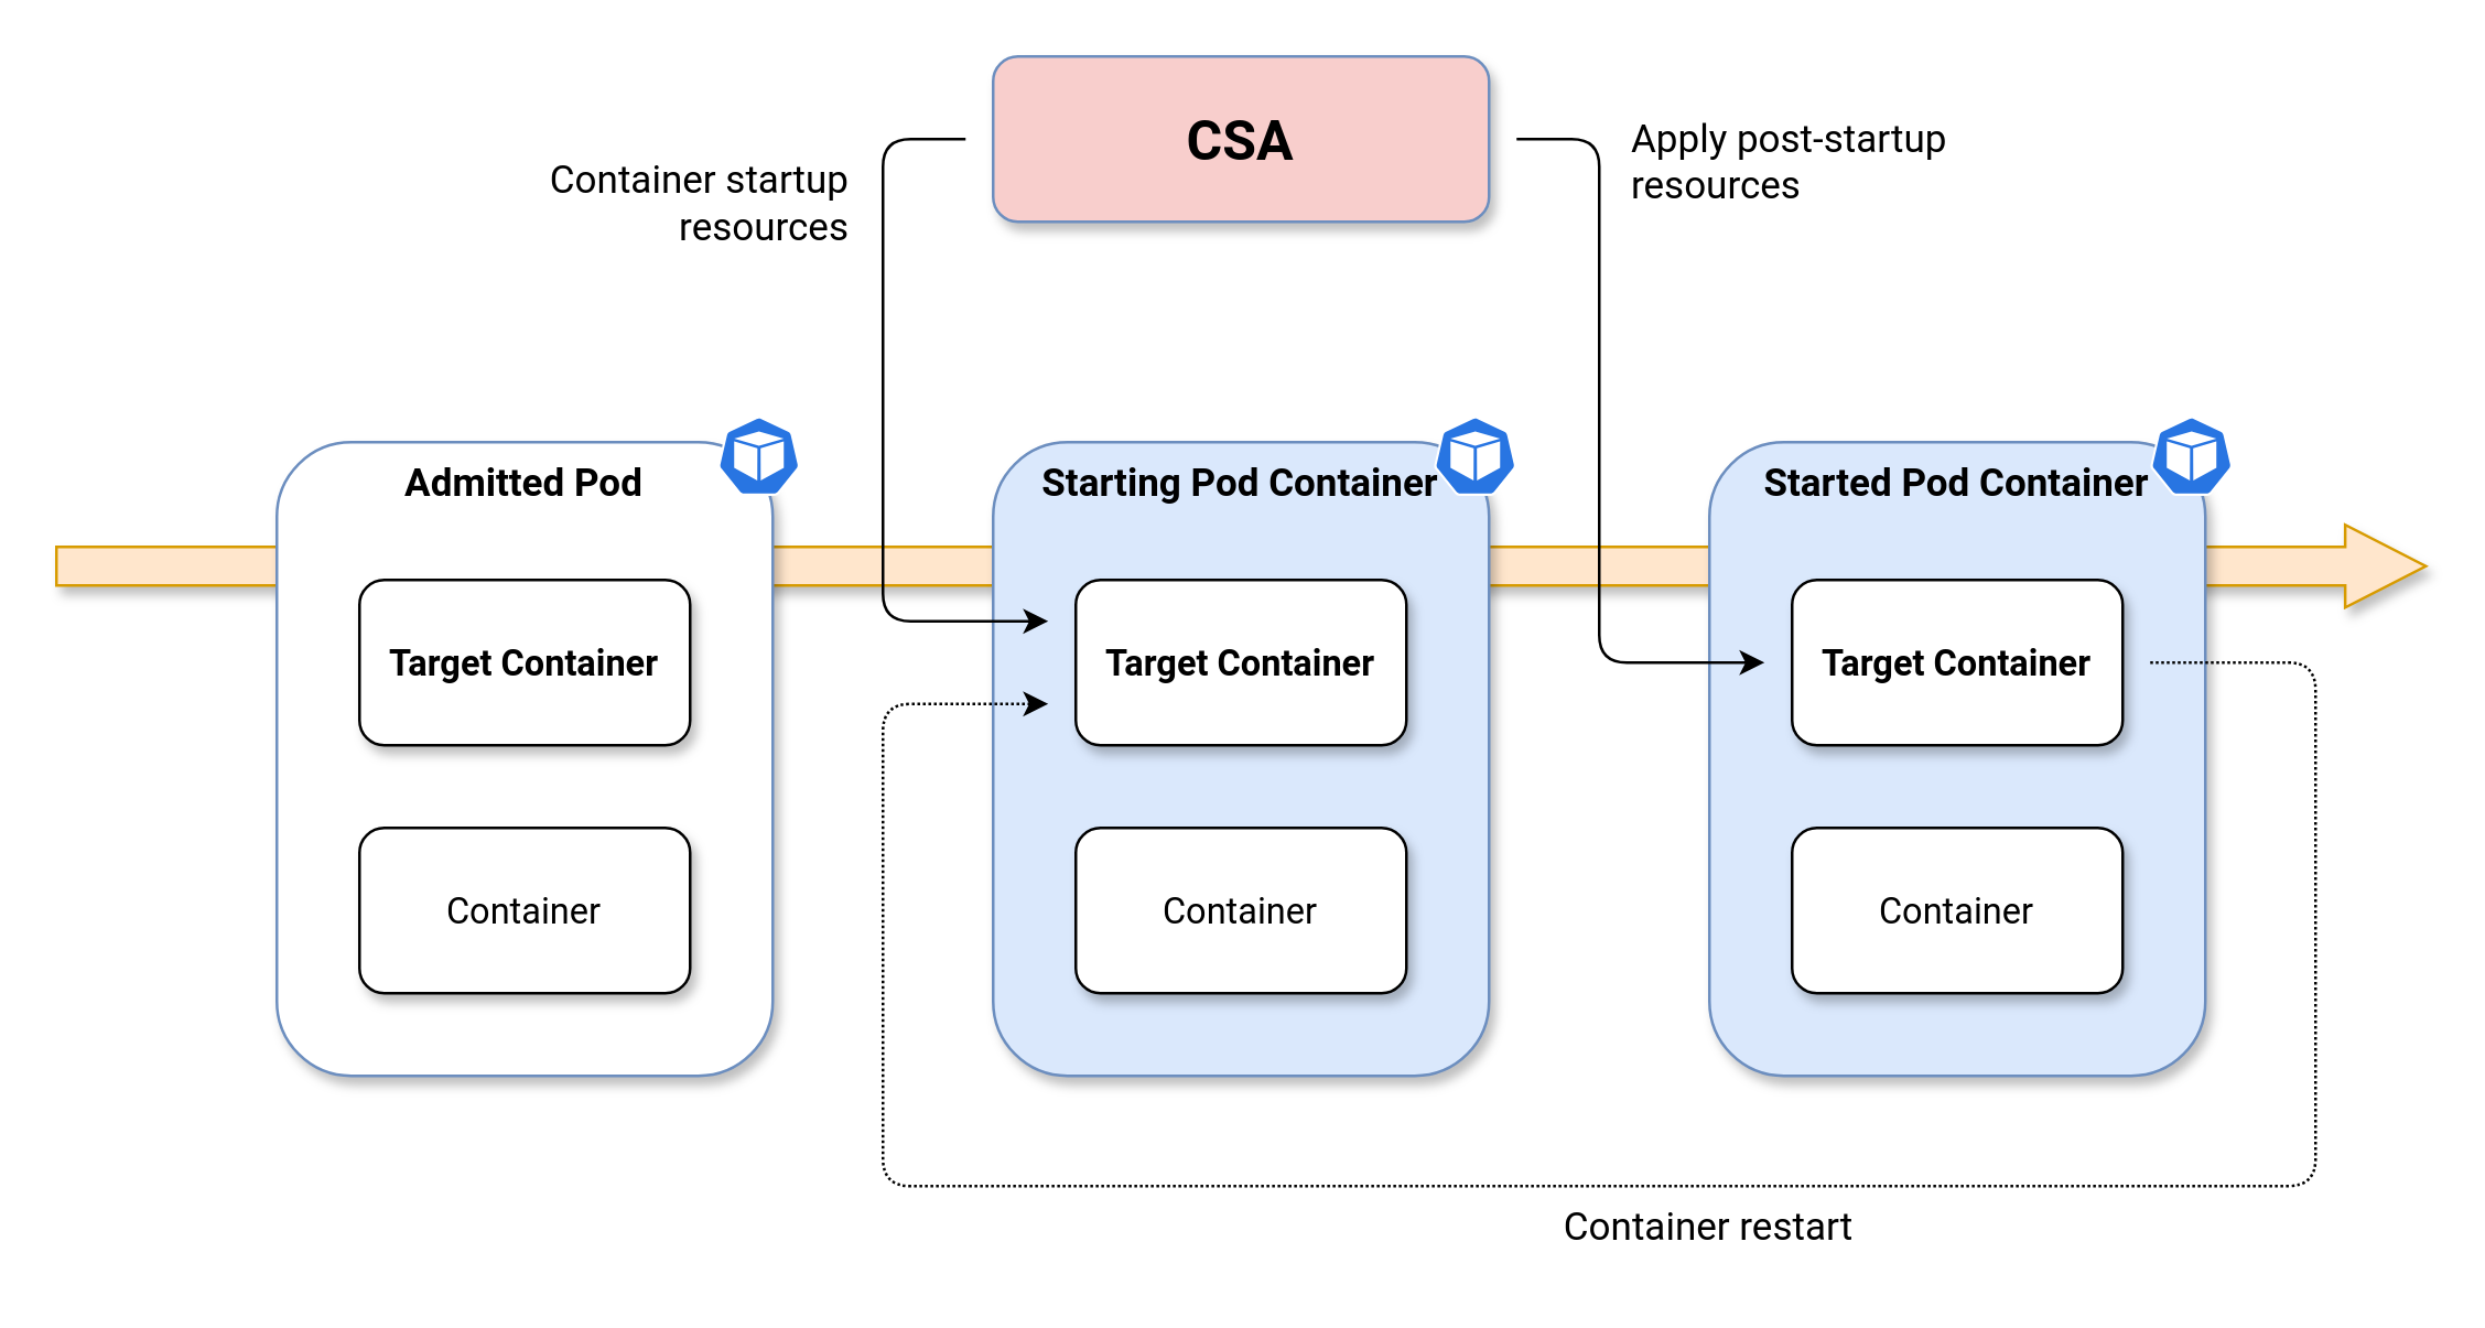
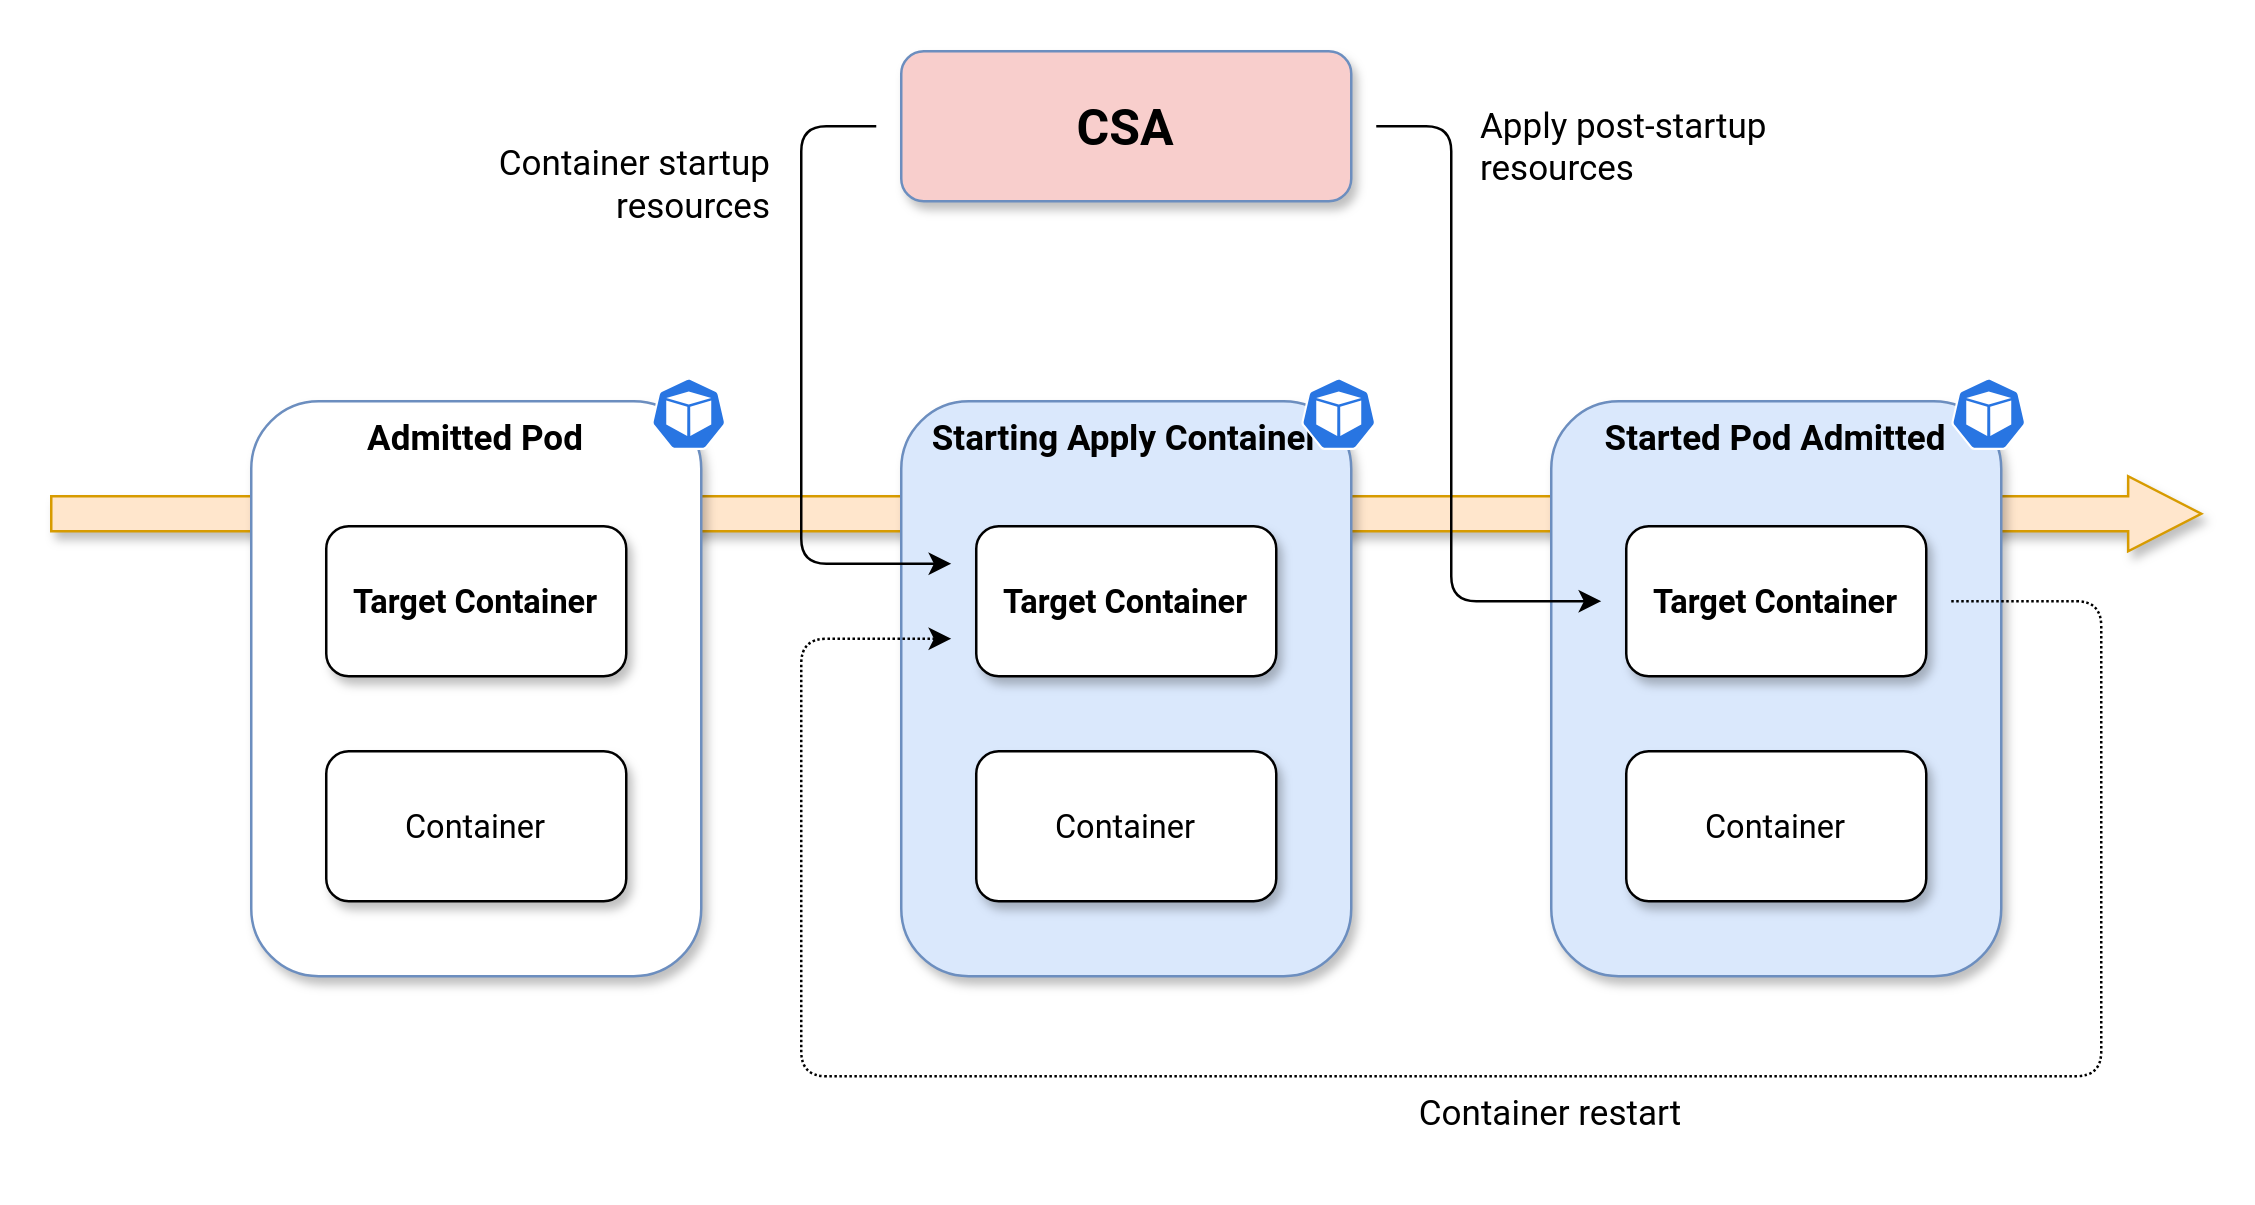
  <mxCell id="0" />
  <mxCell id="1" parent="0" />
  <mxCell id="2" value="" style="shape=singleArrow;whiteSpace=wrap;html=1;shadow=1;fontFamily=Roboto;fontSource=https%3A%2F%2Ffonts.googleapis.com%2Fcss%3Ffamily%3DRoboto;fontSize=14;fillColor=#ffe6cc;strokeColor=#d79b00;arrowWidth=0.467;arrowSize=0.034;sketch=0;gradientDirection=west;" parent="1" vertex="1"><mxGeometry x="20" y="190" width="860" height="30" as="geometry" /></mxCell>
  <mxCell id="3" value="Admitted Pod" style="rounded=1;whiteSpace=wrap;html=1;verticalAlign=top;fontSize=14;fontStyle=1;fontFamily=Roboto;fontSource=https%3A%2F%2Ffonts.googleapis.com%2Fcss%3Ffamily%3DRoboto;fillColor=#ffffff;strokeColor=#6c8ebf;shadow=1;glass=0;" parent="1" vertex="1"><mxGeometry x="100" y="160" width="180" height="230" as="geometry" /></mxCell>
  <mxCell id="4" value="Target Container" style="rounded=1;whiteSpace=wrap;html=1;fontSize=13;fontFamily=Roboto;fontSource=https%3A%2F%2Ffonts.googleapis.com%2Fcss%3Ffamily%3DRoboto;fontStyle=1;shadow=1;" parent="1" vertex="1"><mxGeometry x="130" y="210" width="120" height="60" as="geometry" /></mxCell>
  <mxCell id="5" value="Container" style="rounded=1;whiteSpace=wrap;html=1;fontSize=13;fontFamily=Roboto;fontSource=https%3A%2F%2Ffonts.googleapis.com%2Fcss%3Ffamily%3DRoboto;shadow=1;" parent="1" vertex="1"><mxGeometry x="130" y="300" width="120" height="60" as="geometry" /></mxCell>
  <mxCell id="6" value="" style="sketch=0;html=1;dashed=0;whitespace=wrap;fillColor=#2875E2;strokeColor=#ffffff;points=[[0.005,0.63,0],[0.1,0.2,0],[0.9,0.2,0],[0.5,0,0],[0.995,0.63,0],[0.72,0.99,0],[0.5,1,0],[0.28,0.99,0]];shape=mxgraph.kubernetes.icon;prIcon=pod" parent="1" vertex="1"><mxGeometry x="260" y="150" width="30" height="30" as="geometry" /></mxCell>
- <mxCell id="7" value="Starting Pod Container" style="rounded=1;whiteSpace=wrap;html=1;verticalAlign=top;fontSize=14;fontStyle=1;fontFamily=Roboto;fontSource=https%3A%2F%2Ffonts.googleapis.com%2Fcss%3Ffamily%3DRoboto;fillColor=#dae8fc;strokeColor=#6c8ebf;shadow=1;" parent="1" vertex="1"><mxGeometry x="360" y="160" width="180" height="230" as="geometry" /></mxCell>
+ <mxCell id="7" value="Starting Apply Container" style="rounded=1;whiteSpace=wrap;html=1;verticalAlign=top;fontSize=14;fontStyle=1;fontFamily=Roboto;fontSource=https%3A%2F%2Ffonts.googleapis.com%2Fcss%3Ffamily%3DRoboto;fillColor=#dae8fc;strokeColor=#6c8ebf;shadow=1;" parent="1" vertex="1"><mxGeometry x="360" y="160" width="180" height="230" as="geometry" /></mxCell>
  <mxCell id="8" value="Target Container" style="rounded=1;whiteSpace=wrap;html=1;fontSize=13;fontFamily=Roboto;fontSource=https%3A%2F%2Ffonts.googleapis.com%2Fcss%3Ffamily%3DRoboto;fontStyle=1;shadow=1;" parent="1" vertex="1"><mxGeometry x="390" y="210" width="120" height="60" as="geometry" /></mxCell>
  <mxCell id="9" value="Container" style="rounded=1;whiteSpace=wrap;html=1;fontSize=13;fontFamily=Roboto;fontSource=https%3A%2F%2Ffonts.googleapis.com%2Fcss%3Ffamily%3DRoboto;shadow=1;" parent="1" vertex="1"><mxGeometry x="390" y="300" width="120" height="60" as="geometry" /></mxCell>
- <mxCell id="10" value="Started Pod Container" style="rounded=1;whiteSpace=wrap;html=1;verticalAlign=top;fontSize=14;fontStyle=1;fontFamily=Roboto;fontSource=https%3A%2F%2Ffonts.googleapis.com%2Fcss%3Ffamily%3DRoboto;fillColor=#dae8fc;strokeColor=#6c8ebf;shadow=1;" parent="1" vertex="1"><mxGeometry x="620" y="160" width="180" height="230" as="geometry" /></mxCell>
+ <mxCell id="10" value="Started Pod Admitted" style="rounded=1;whiteSpace=wrap;html=1;verticalAlign=top;fontSize=14;fontStyle=1;fontFamily=Roboto;fontSource=https%3A%2F%2Ffonts.googleapis.com%2Fcss%3Ffamily%3DRoboto;fillColor=#dae8fc;strokeColor=#6c8ebf;shadow=1;" parent="1" vertex="1"><mxGeometry x="620" y="160" width="180" height="230" as="geometry" /></mxCell>
  <mxCell id="11" style="edgeStyle=orthogonalEdgeStyle;rounded=1;orthogonalLoop=1;jettySize=auto;html=1;fontFamily=Roboto;fontSource=https%3A%2F%2Ffonts.googleapis.com%2Fcss%3Ffamily%3DRoboto;fontSize=14;dashed=1;dashPattern=1 1;" parent="1" edge="1"><mxGeometry relative="1" as="geometry"><mxPoint x="780" y="240" as="sourcePoint" /><mxPoint x="380" y="255" as="targetPoint" /><Array as="points"><mxPoint x="840" y="240" /><mxPoint x="840" y="430" /><mxPoint x="320" y="430" /><mxPoint x="320" y="255" /></Array></mxGeometry></mxCell>
  <mxCell id="12" value="Target Container" style="rounded=1;whiteSpace=wrap;html=1;fontSize=13;fontFamily=Roboto;fontSource=https%3A%2F%2Ffonts.googleapis.com%2Fcss%3Ffamily%3DRoboto;fontStyle=1;shadow=1;" parent="1" vertex="1"><mxGeometry x="650" y="210" width="120" height="60" as="geometry" /></mxCell>
  <mxCell id="13" value="Container" style="rounded=1;whiteSpace=wrap;html=1;fontSize=13;fontFamily=Roboto;fontSource=https%3A%2F%2Ffonts.googleapis.com%2Fcss%3Ffamily%3DRoboto;shadow=1;" parent="1" vertex="1"><mxGeometry x="650" y="300" width="120" height="60" as="geometry" /></mxCell>
  <mxCell id="14" value="" style="sketch=0;html=1;dashed=0;whitespace=wrap;fillColor=#2875E2;strokeColor=#ffffff;points=[[0.005,0.63,0],[0.1,0.2,0],[0.9,0.2,0],[0.5,0,0],[0.995,0.63,0],[0.72,0.99,0],[0.5,1,0],[0.28,0.99,0]];shape=mxgraph.kubernetes.icon;prIcon=pod" parent="1" vertex="1"><mxGeometry x="520" y="150" width="30" height="30" as="geometry" /></mxCell>
  <mxCell id="15" value="" style="sketch=0;html=1;dashed=0;whitespace=wrap;fillColor=#2875E2;strokeColor=#ffffff;points=[[0.005,0.63,0],[0.1,0.2,0],[0.9,0.2,0],[0.5,0,0],[0.995,0.63,0],[0.72,0.99,0],[0.5,1,0],[0.28,0.99,0]];shape=mxgraph.kubernetes.icon;prIcon=pod" parent="1" vertex="1"><mxGeometry x="780" y="150" width="30" height="30" as="geometry" /></mxCell>
  <mxCell id="16" style="edgeStyle=orthogonalEdgeStyle;rounded=1;orthogonalLoop=1;jettySize=auto;html=1;fontFamily=Roboto;fontSource=https%3A%2F%2Ffonts.googleapis.com%2Fcss%3Ffamily%3DRoboto;fontSize=20;" parent="1" edge="1"><mxGeometry relative="1" as="geometry"><mxPoint x="550" y="50" as="sourcePoint" /><mxPoint x="640" y="240" as="targetPoint" /><Array as="points"><mxPoint x="580" y="50" /><mxPoint x="580" y="240" /></Array></mxGeometry></mxCell>
  <mxCell id="17" style="edgeStyle=orthogonalEdgeStyle;rounded=1;orthogonalLoop=1;jettySize=auto;html=1;fontFamily=Roboto;fontSource=https%3A%2F%2Ffonts.googleapis.com%2Fcss%3Ffamily%3DRoboto;fontSize=14;spacingTop=0;spacingLeft=0;spacingBottom=0;" parent="1" edge="1"><mxGeometry relative="1" as="geometry"><mxPoint x="350" y="50" as="sourcePoint" /><mxPoint x="380" y="225" as="targetPoint" /><Array as="points"><mxPoint x="320" y="50" /><mxPoint x="320" y="225" /></Array></mxGeometry></mxCell>
  <mxCell id="18" value="CSA" style="rounded=1;whiteSpace=wrap;html=1;verticalAlign=middle;fontSize=20;fontStyle=1;fontFamily=Roboto;fontSource=https%3A%2F%2Ffonts.googleapis.com%2Fcss%3Ffamily%3DRoboto;fillColor=#f8cecc;strokeColor=#6c8ebf;shadow=1;" parent="1" vertex="1"><mxGeometry x="360" y="20" width="180" height="60" as="geometry" /></mxCell>
  <mxCell id="19" value="Container startup&lt;br&gt;resources" style="text;html=1;strokeColor=none;fillColor=none;align=right;verticalAlign=top;whiteSpace=wrap;rounded=0;fontFamily=Roboto;fontSource=https%3A%2F%2Ffonts.googleapis.com%2Fcss%3Ffamily%3DRoboto;fontSize=14;" parent="1" vertex="1"><mxGeometry x="150" y="50" width="160" height="50" as="geometry" /></mxCell>
  <mxCell id="20" value="Apply post-startup&lt;br&gt;resources" style="text;html=1;strokeColor=none;fillColor=none;align=left;verticalAlign=top;whiteSpace=wrap;rounded=0;fontFamily=Roboto;fontSource=https%3A%2F%2Ffonts.googleapis.com%2Fcss%3Ffamily%3DRoboto;fontSize=14;" parent="1" vertex="1"><mxGeometry x="590" y="35" width="190" height="50" as="geometry" /></mxCell>
  <mxCell id="21" value="Container restart" style="text;html=1;strokeColor=none;fillColor=none;align=center;verticalAlign=top;whiteSpace=wrap;rounded=0;fontFamily=Roboto;fontSource=https%3A%2F%2Ffonts.googleapis.com%2Fcss%3Ffamily%3DRoboto;fontSize=14;" parent="1" vertex="1"><mxGeometry x="360" y="430" width="520" height="30" as="geometry" /></mxCell>
